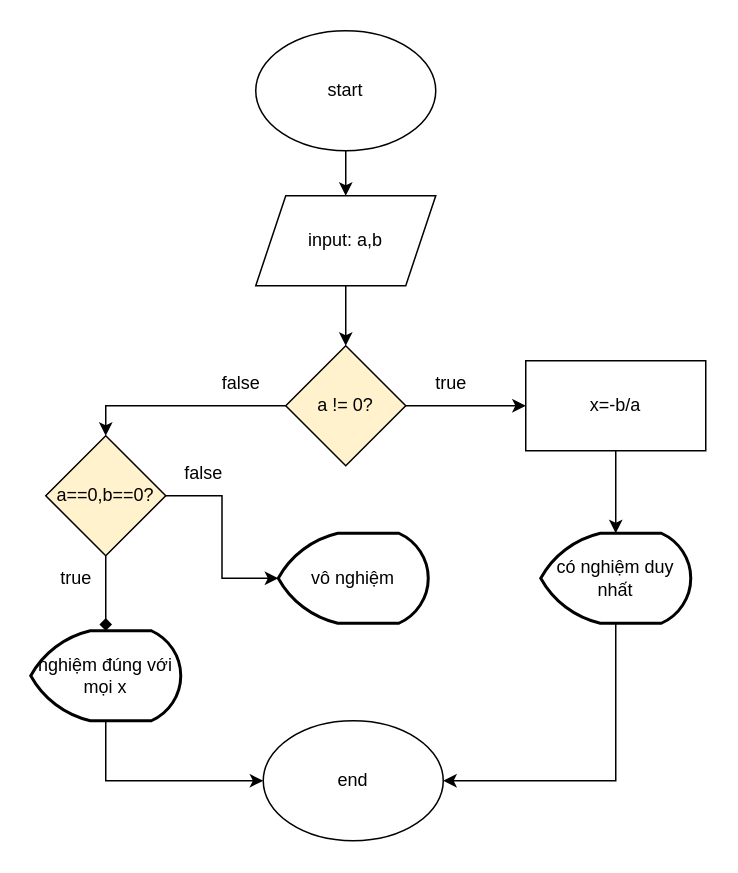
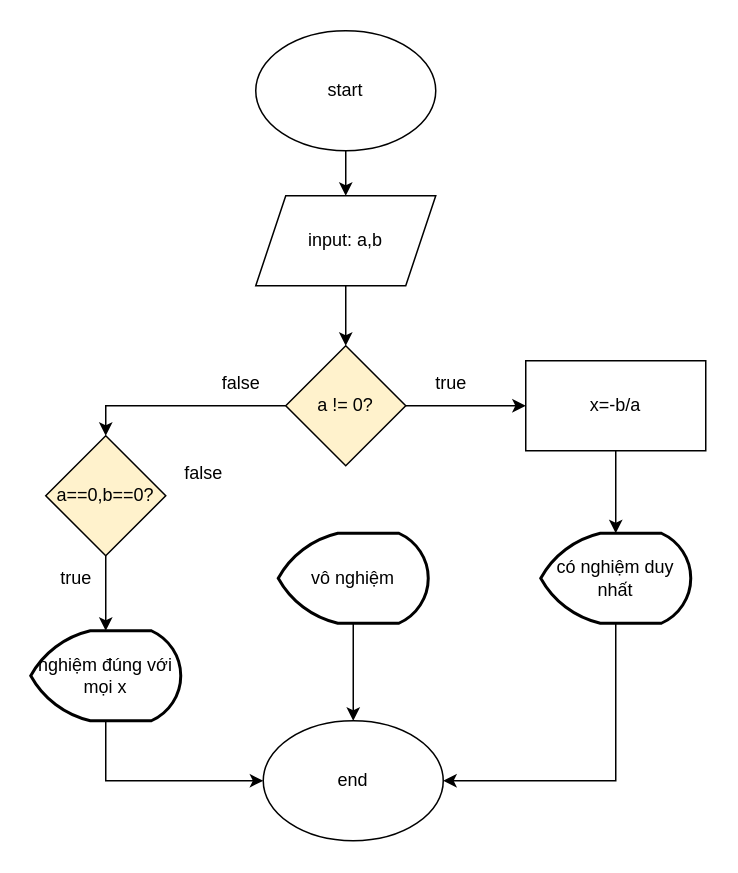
  <mxCell id="0" />
  <mxCell id="1" parent="0" />
  <mxCell id="2" value="" style="edgeStyle=orthogonalEdgeStyle;rounded=0;orthogonalLoop=1;jettySize=auto;html=1;" edge="1" parent="1" source="3" target="6"><mxGeometry relative="1" as="geometry" /></mxCell>
  <mxCell id="3" value="start&lt;span style=&quot;color: rgba(0, 0, 0, 0); font-family: monospace; font-size: 0px; text-align: start; text-wrap: nowrap;&quot;&gt;%3CmxGraphModel%3E%3Croot%3E%3CmxCell%20id%3D%220%22%2F%3E%3CmxCell%20id%3D%221%22%20parent%3D%220%22%2F%3E%3CmxCell%20id%3D%222%22%20value%3D%22%C4%90%E1%BA%A1t%22%20style%3D%22strokeWidth%3D2%3Bhtml%3D1%3Bshape%3Dmxgraph.flowchart.display%3BwhiteSpace%3Dwrap%3B%22%20vertex%3D%221%22%20parent%3D%221%22%3E%3CmxGeometry%20x%3D%22270%22%20y%3D%22840%22%20width%3D%22100%22%20height%3D%2260%22%20as%3D%22geometry%22%2F%3E%3C%2FmxCell%3E%3C%2Froot%3E%3C%2FmxGraphModel%3E&lt;/span&gt;" style="ellipse;whiteSpace=wrap;html=1;" vertex="1" parent="1"><mxGeometry x="170" y="20" width="120" height="80" as="geometry" /></mxCell>
  <mxCell id="4" value="end" style="ellipse;whiteSpace=wrap;html=1;" vertex="1" parent="1"><mxGeometry x="175" y="480" width="120" height="80" as="geometry" /></mxCell>
  <mxCell id="5" value="" style="edgeStyle=orthogonalEdgeStyle;rounded=0;orthogonalLoop=1;jettySize=auto;html=1;" edge="1" parent="1" source="6" target="9"><mxGeometry relative="1" as="geometry" /></mxCell>
  <mxCell id="6" value="input: a,b" style="shape=parallelogram;perimeter=parallelogramPerimeter;whiteSpace=wrap;html=1;fixedSize=1;" vertex="1" parent="1"><mxGeometry x="170" y="130" width="120" height="60" as="geometry" /></mxCell>
  <mxCell id="7" style="edgeStyle=orthogonalEdgeStyle;rounded=0;orthogonalLoop=1;jettySize=auto;html=1;exitX=1;exitY=0.5;exitDx=0;exitDy=0;" edge="1" parent="1" source="9"><mxGeometry relative="1" as="geometry"><mxPoint x="350" y="270" as="targetPoint" /></mxGeometry></mxCell>
  <mxCell id="8" style="edgeStyle=orthogonalEdgeStyle;rounded=0;orthogonalLoop=1;jettySize=auto;html=1;exitX=0;exitY=0.5;exitDx=0;exitDy=0;entryX=0.5;entryY=0;entryDx=0;entryDy=0;" edge="1" parent="1" source="9" target="16"><mxGeometry relative="1" as="geometry"><mxPoint x="110" y="270" as="targetPoint" /></mxGeometry></mxCell>
  <mxCell id="9" value="a != 0?" style="rhombus;whiteSpace=wrap;html=1;fillColor=#fff2cc;" vertex="1" parent="1"><mxGeometry x="190" y="230" width="80" height="80" as="geometry" /></mxCell>
  <mxCell id="10" value="true" style="text;html=1;align=center;verticalAlign=middle;resizable=0;points=[];autosize=1;strokeColor=none;fillColor=none;" vertex="1" parent="1"><mxGeometry x="280" y="240" width="40" height="30" as="geometry" /></mxCell>
  <mxCell id="11" value="" style="edgeStyle=orthogonalEdgeStyle;rounded=0;orthogonalLoop=1;jettySize=auto;html=1;" edge="1" parent="1" source="12" target="14"><mxGeometry relative="1" as="geometry" /></mxCell>
  <mxCell id="12" value="x=-b/a" style="rounded=0;whiteSpace=wrap;html=1;" vertex="1" parent="1"><mxGeometry x="350" y="240" width="120" height="60" as="geometry" /></mxCell>
  <mxCell id="13" style="edgeStyle=orthogonalEdgeStyle;rounded=0;orthogonalLoop=1;jettySize=auto;html=1;exitX=0.5;exitY=1;exitDx=0;exitDy=0;exitPerimeter=0;entryX=1;entryY=0.5;entryDx=0;entryDy=0;" edge="1" parent="1" source="14" target="4"><mxGeometry relative="1" as="geometry" /></mxCell>
  <mxCell id="14" value="có nghiệm duy nhất" style="strokeWidth=2;html=1;shape=mxgraph.flowchart.display;whiteSpace=wrap;" vertex="1" parent="1"><mxGeometry x="360" y="355" width="100" height="60" as="geometry" /></mxCell>
- <mxCell id="15" style="edgeStyle=orthogonalEdgeStyle;rounded=0;orthogonalLoop=1;jettySize=auto;html=1;exitX=1;exitY=0.5;exitDx=0;exitDy=0;entryX=0;entryY=0.5;entryDx=0;entryDy=0;entryPerimeter=0;" edge="1" parent="1" source="16" target="24"><mxGeometry relative="1" as="geometry"><mxPoint x="190" y="360" as="targetPoint" /></mxGeometry></mxCell>
  <mxCell id="16" value="a==0,b==0?" style="rhombus;whiteSpace=wrap;html=1;fillColor=#fff2cc;" vertex="1" parent="1"><mxGeometry x="30" y="290" width="80" height="80" as="geometry" /></mxCell>
  <mxCell id="17" value="false" style="text;html=1;align=center;verticalAlign=middle;resizable=0;points=[];autosize=1;strokeColor=none;fillColor=none;" vertex="1" parent="1"><mxGeometry x="135" y="240" width="50" height="30" as="geometry" /></mxCell>
  <mxCell id="18" value="false" style="text;html=1;align=center;verticalAlign=middle;resizable=0;points=[];autosize=1;strokeColor=none;fillColor=none;" vertex="1" parent="1"><mxGeometry x="110" y="300" width="50" height="30" as="geometry" /></mxCell>
  <mxCell id="19" value="true" style="text;html=1;align=center;verticalAlign=middle;resizable=0;points=[];autosize=1;strokeColor=none;fillColor=none;" vertex="1" parent="1"><mxGeometry x="30" y="370" width="40" height="30" as="geometry" /></mxCell>
  <mxCell id="20" style="edgeStyle=orthogonalEdgeStyle;rounded=0;orthogonalLoop=1;jettySize=auto;html=1;exitX=0.5;exitY=1;exitDx=0;exitDy=0;exitPerimeter=0;entryX=0;entryY=0.5;entryDx=0;entryDy=0;" edge="1" parent="1" source="21" target="4"><mxGeometry relative="1" as="geometry" /></mxCell>
  <mxCell id="21" value="nghiệm đúng với mọi x" style="strokeWidth=2;html=1;shape=mxgraph.flowchart.display;whiteSpace=wrap;" vertex="1" parent="1"><mxGeometry x="20" y="420" width="100" height="60" as="geometry" /></mxCell>
- <mxCell id="22" style="edgeStyle=orthogonalEdgeStyle;rounded=0;orthogonalLoop=1;jettySize=auto;html=1;exitX=0.5;exitY=1;exitDx=0;exitDy=0;entryX=0.5;entryY=0;entryDx=0;entryDy=0;entryPerimeter=0;endArrow=diamond;" edge="1" parent="1" source="16" target="21"><mxGeometry relative="1" as="geometry" /></mxCell>
+ <mxCell id="22" style="edgeStyle=orthogonalEdgeStyle;rounded=0;orthogonalLoop=1;jettySize=auto;html=1;exitX=0.5;exitY=1;exitDx=0;exitDy=0;entryX=0.5;entryY=0;entryDx=0;entryDy=0;entryPerimeter=0;" edge="1" parent="1" source="16" target="21"><mxGeometry relative="1" as="geometry" /></mxCell>
+ <mxCell id="23" style="edgeStyle=orthogonalEdgeStyle;rounded=0;orthogonalLoop=1;jettySize=auto;html=1;exitX=0.5;exitY=1;exitDx=0;exitDy=0;exitPerimeter=0;" edge="1" parent="1" source="24" target="4"><mxGeometry relative="1" as="geometry" /></mxCell>
  <mxCell id="24" value="vô nghiệm" style="strokeWidth=2;html=1;shape=mxgraph.flowchart.display;whiteSpace=wrap;" vertex="1" parent="1"><mxGeometry x="185" y="355" width="100" height="60" as="geometry" /></mxCell>
